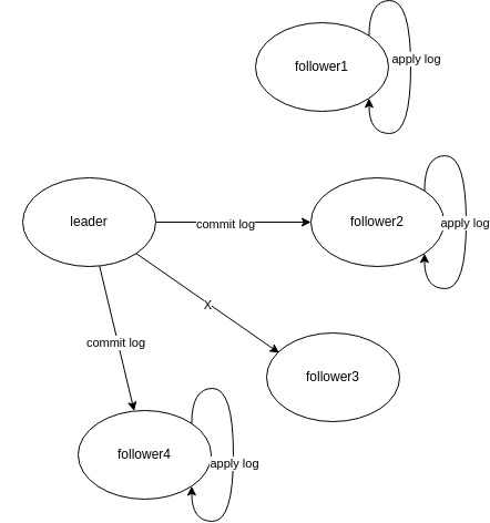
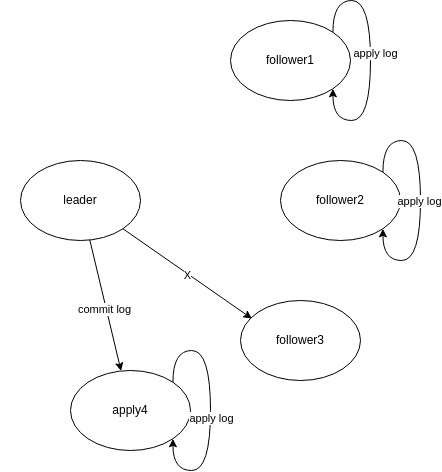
  <mxCell id="0" />
  <mxCell id="1" parent="0" />
- <mxCell id="2" style="edgeStyle=orthogonalEdgeStyle;rounded=0;orthogonalLoop=1;jettySize=auto;html=1;" edge="1" parent="1" source="6" target="10"><mxGeometry relative="1" as="geometry" /></mxCell>
- <mxCell id="3" value="commit log" style="edgeLabel;html=1;align=center;verticalAlign=middle;resizable=0;points=[];" vertex="1" connectable="0" parent="2"><mxGeometry x="-0.119" y="-1" relative="1" as="geometry"><mxPoint as="offset" /></mxGeometry></mxCell>
  <mxCell id="4" style="rounded=0;orthogonalLoop=1;jettySize=auto;html=1;" edge="1" parent="1" source="6" target="9"><mxGeometry relative="1" as="geometry" /></mxCell>
  <mxCell id="5" value="commit log" style="edgeLabel;html=1;align=center;verticalAlign=middle;resizable=0;points=[];" vertex="1" connectable="0" parent="4"><mxGeometry x="0.039" y="-2" relative="1" as="geometry"><mxPoint as="offset" /></mxGeometry></mxCell>
  <mxCell id="6" value="leader" style="ellipse;whiteSpace=wrap;html=1;" vertex="1" parent="1"><mxGeometry x="20" y="160" width="120" height="80" as="geometry" /></mxCell>
  <mxCell id="7" value="follower1" style="ellipse;whiteSpace=wrap;html=1;" vertex="1" parent="1"><mxGeometry x="230" y="20" width="120" height="80" as="geometry" /></mxCell>
  <mxCell id="8" value="follower3" style="ellipse;whiteSpace=wrap;html=1;" vertex="1" parent="1"><mxGeometry x="240" y="300" width="120" height="80" as="geometry" /></mxCell>
- <mxCell id="9" value="follower4" style="ellipse;whiteSpace=wrap;html=1;" vertex="1" parent="1"><mxGeometry x="70" y="370" width="120" height="80" as="geometry" /></mxCell>
+ <mxCell id="9" value="apply4" style="ellipse;whiteSpace=wrap;html=1;" vertex="1" parent="1"><mxGeometry x="70" y="370" width="120" height="80" as="geometry" /></mxCell>
  <mxCell id="10" value="follower2" style="ellipse;whiteSpace=wrap;html=1;" vertex="1" parent="1"><mxGeometry x="280" y="160" width="120" height="80" as="geometry" /></mxCell>
  <mxCell id="11" style="rounded=0;orthogonalLoop=1;jettySize=auto;html=1;exitX=1;exitY=1;exitDx=0;exitDy=0;entryX=0.095;entryY=0.226;entryDx=0;entryDy=0;entryPerimeter=0;" edge="1" parent="1" source="6" target="8"><mxGeometry relative="1" as="geometry" /></mxCell>
  <mxCell id="12" value="X" style="edgeLabel;html=1;align=center;verticalAlign=middle;resizable=0;points=[];" vertex="1" connectable="0" parent="11"><mxGeometry x="0.003" y="-1" relative="1" as="geometry"><mxPoint as="offset" /></mxGeometry></mxCell>
  <mxCell id="13" style="edgeStyle=orthogonalEdgeStyle;rounded=0;orthogonalLoop=1;jettySize=auto;html=1;exitX=1;exitY=0;exitDx=0;exitDy=0;entryX=1;entryY=1;entryDx=0;entryDy=0;curved=1;" edge="1" parent="1" source="7" target="7"><mxGeometry relative="1" as="geometry" /></mxCell>
  <mxCell id="14" value="apply log" style="edgeLabel;html=1;align=center;verticalAlign=middle;resizable=0;points=[];" vertex="1" connectable="0" parent="13"><mxGeometry x="-0.054" y="4" relative="1" as="geometry"><mxPoint as="offset" /></mxGeometry></mxCell>
  <mxCell id="15" style="edgeStyle=orthogonalEdgeStyle;rounded=0;orthogonalLoop=1;jettySize=auto;html=1;exitX=1;exitY=0;exitDx=0;exitDy=0;entryX=1;entryY=1;entryDx=0;entryDy=0;curved=1;" edge="1" parent="1" source="10" target="10"><mxGeometry relative="1" as="geometry" /></mxCell>
  <mxCell id="16" value="apply log" style="edgeLabel;html=1;align=center;verticalAlign=middle;resizable=0;points=[];" vertex="1" connectable="0" parent="15"><mxGeometry x="0.008" y="-2" relative="1" as="geometry"><mxPoint as="offset" /></mxGeometry></mxCell>
  <mxCell id="17" style="edgeStyle=orthogonalEdgeStyle;rounded=0;orthogonalLoop=1;jettySize=auto;html=1;exitX=1;exitY=0;exitDx=0;exitDy=0;entryX=1;entryY=1;entryDx=0;entryDy=0;curved=1;" edge="1" parent="1" source="9" target="9"><mxGeometry relative="1" as="geometry" /></mxCell>
  <mxCell id="18" value="apply log" style="edgeLabel;html=1;align=center;verticalAlign=middle;resizable=0;points=[];" vertex="1" connectable="0" parent="17"><mxGeometry x="0.062" relative="1" as="geometry"><mxPoint as="offset" /></mxGeometry></mxCell>
